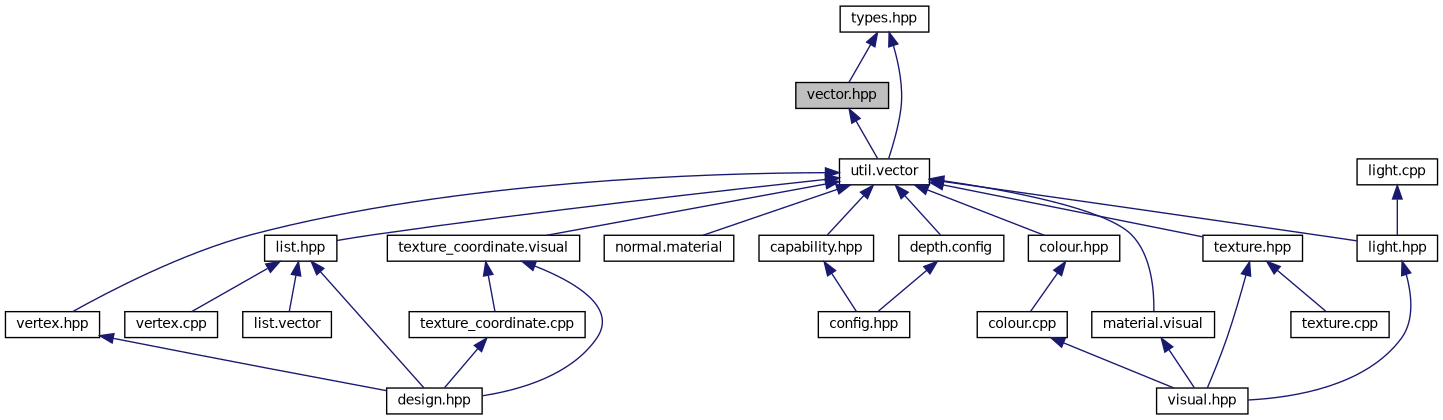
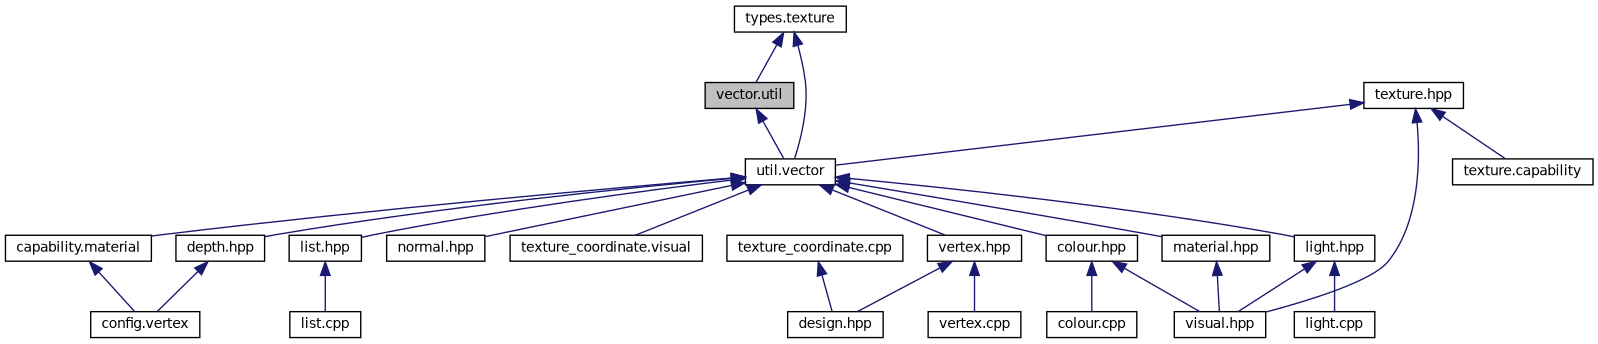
  digraph {
    node [color=black fillcolor=white fontname=Helvetica fontsize=10 shape=record style=filled]
    edge [color=midnightblue dir=back fontname=Helvetica fontsize=10 labelfontname=Helvetica labelfontsize=10 style=solid]
-   n1 [fillcolor=grey75 fontcolor=black height=0.2 label="vector.hpp" width=0.4]
+   n1 [fillcolor=grey75 fontcolor=black height=0.2 label="vector.util" width=0.4]
    n2 [height=0.2 label="util.vector" width=0.4]
-   n3 [height=0.2 label="types.hpp" width=0.4]
-   n4 [height=0.2 label="capability.hpp" width=0.4]
-   n5 [height=0.2 label="depth.config" width=0.4]
+   n3 [height=0.2 label="types.texture" width=0.4]
+   n4 [height=0.2 label="capability.material" width=0.4]
+   n5 [height=0.2 label="depth.hpp" width=0.4]
    n6 [height=0.2 label="list.hpp" width=0.4]
-   n7 [height=0.2 label="normal.material" width=0.4]
+   n7 [height=0.2 label="normal.hpp" width=0.4]
    n8 [height=0.2 label="texture_coordinate.visual" width=0.4]
    n9 [height=0.2 label="vertex.hpp" width=0.4]
    n10 [height=0.2 label="colour.hpp" width=0.4]
    n11 [height=0.2 label="light.hpp" width=0.4]
-   n12 [height=0.2 label="material.visual" width=0.4]
+   n12 [height=0.2 label="material.hpp" width=0.4]
    n13 [height=0.2 label="texture.hpp" width=0.4]
-   n14 [height=0.2 label="config.hpp" width=0.4]
-   n15 [height=0.2 label="list.vector" width=0.4]
+   n14 [height=0.2 label="config.vertex" width=0.4]
+   n15 [height=0.2 label="list.cpp" width=0.4]
    n16 [height=0.2 label="design.hpp" width=0.4]
    n17 [height=0.2 label="texture_coordinate.cpp" width=0.4]
    n18 [height=0.2 label="vertex.cpp" width=0.4]
    n19 [height=0.2 label="colour.cpp" width=0.4]
    n20 [height=0.2 label="visual.hpp" width=0.4]
    n21 [height=0.2 label="light.cpp" width=0.4]
-   n22 [height=0.2 label="texture.cpp" width=0.4]
+   n22 [height=0.2 label="texture.capability" width=0.4]
    n1 -> n2
    n2 -> n4
    n2 -> n5
    n2 -> n6
    n2 -> n7
    n2 -> n8
    n2 -> n9
    n2 -> n10
    n2 -> n11
    n2 -> n12
-   n2 -> n13
+   n13 -> n2
    n3 -> n1
    n3 -> n2
    n4 -> n14
    n5 -> n14
    n6 -> n15
-   n6 -> n16
-   n8 -> n16
-   n8 -> n17
    n9 -> n16
-   n6 -> n18
+   n9 -> n18
    n10 -> n19
-   n19 -> n20
+   n10 -> n20
    n11 -> n20
-   n21 -> n11
+   n11 -> n21
    n12 -> n20
    n13 -> n20
    n13 -> n22
    n17 -> n16
  }
